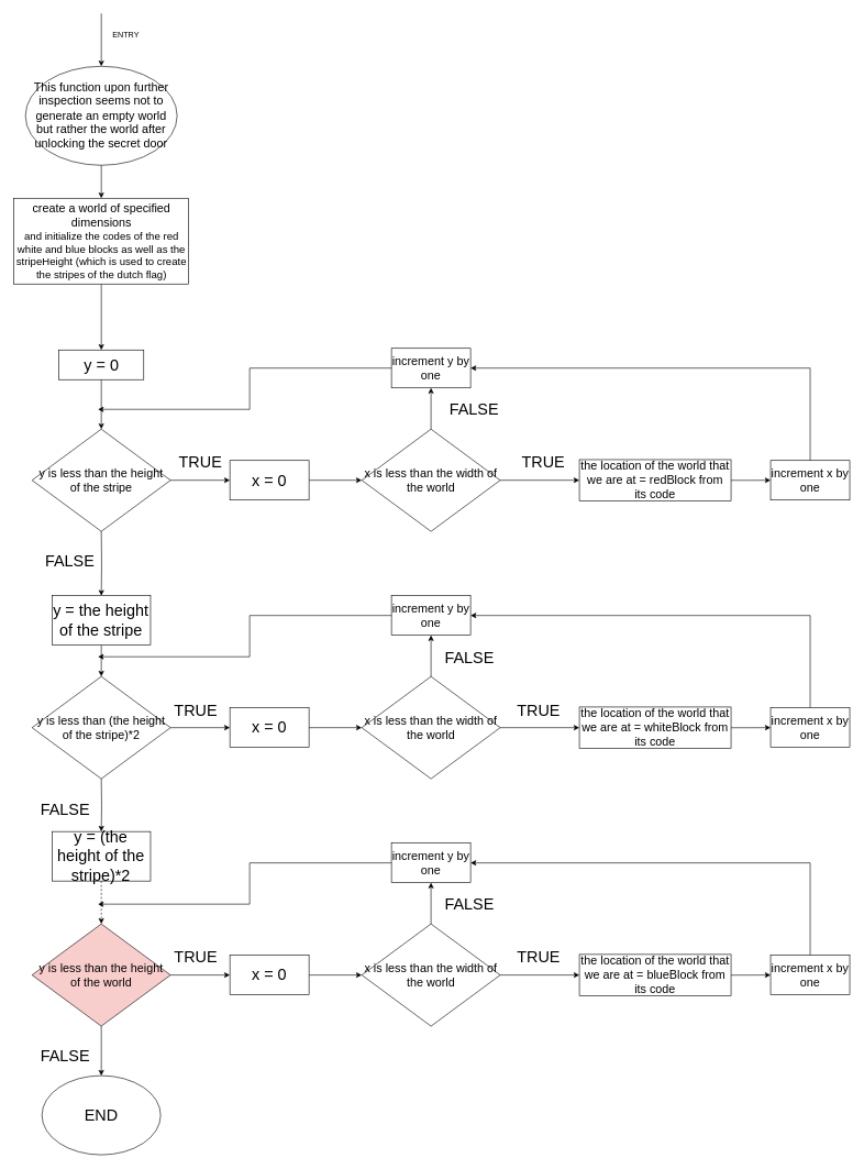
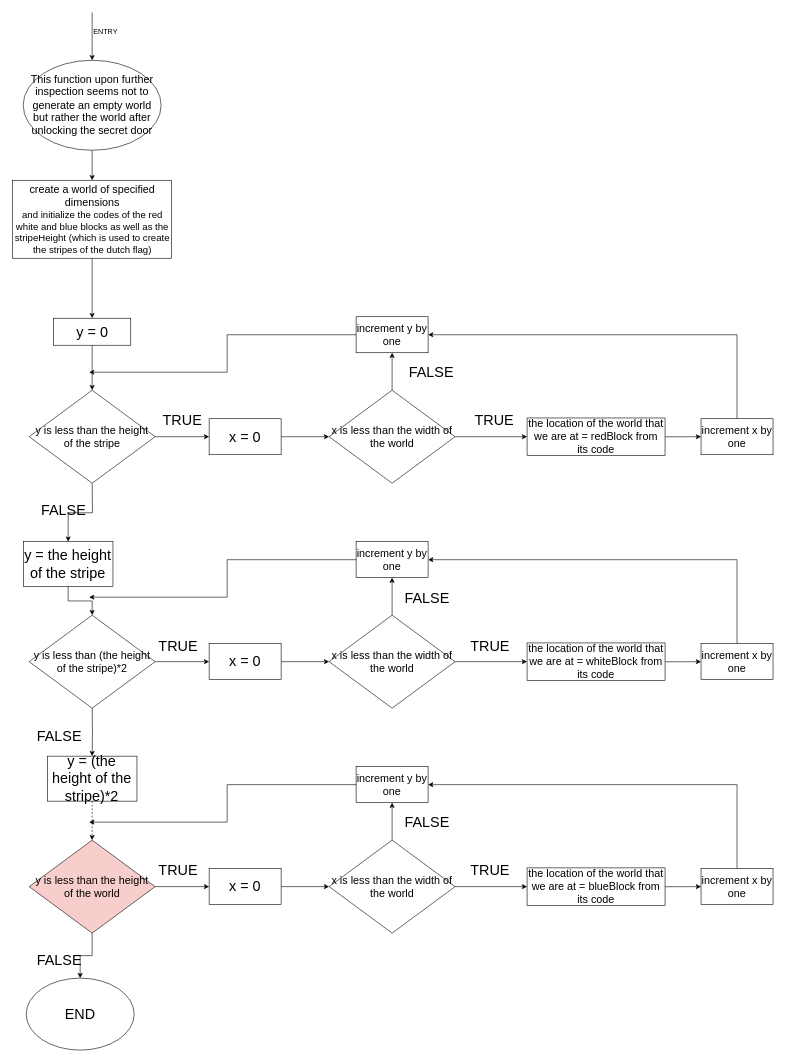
  <mxCell id="0" />
  <mxCell id="1" parent="0" />
- <mxCell id="2" value="ENTRY" style="text;html=1;align=center;verticalAlign=middle;resizable=0;points=[];autosize=1;strokeColor=none;fillColor=none;" vertex="1" parent="1"><mxGeometry x="155" y="38" width="70" height="30" as="geometry" /></mxCell>
+ <mxCell id="2" value="ENTRY" style="text;html=1;align=center;verticalAlign=middle;resizable=0;points=[];autosize=1;strokeColor=none;fillColor=none;" vertex="1" parent="1"><mxGeometry x="140" y="38" width="70" height="30" as="geometry" /></mxCell>
  <mxCell id="3" value="" style="edgeStyle=orthogonalEdgeStyle;rounded=0;orthogonalLoop=1;jettySize=auto;html=1;" edge="1" parent="1" source="4" target="7"><mxGeometry relative="1" as="geometry" /></mxCell>
  <mxCell id="4" value="&lt;font style=&quot;font-size: 18px;&quot;&gt;This function upon further inspection seems not to generate an empty world but rather the world after unlocking the secret door&lt;/font&gt;" style="ellipse;whiteSpace=wrap;html=1;" vertex="1" parent="1"><mxGeometry x="38" y="100" width="230" height="150" as="geometry" /></mxCell>
  <mxCell id="5" value="" style="endArrow=classic;html=1;rounded=0;entryX=0.5;entryY=0;entryDx=0;entryDy=0;" edge="1" parent="1" target="4"><mxGeometry width="50" height="50" relative="1" as="geometry"><mxPoint x="153" y="20" as="sourcePoint" /><mxPoint x="308" y="300" as="targetPoint" /></mxGeometry></mxCell>
  <mxCell id="6" value="" style="edgeStyle=orthogonalEdgeStyle;rounded=0;orthogonalLoop=1;jettySize=auto;html=1;" edge="1" parent="1" source="7" target="11"><mxGeometry relative="1" as="geometry" /></mxCell>
  <mxCell id="7" value="&lt;div&gt;&lt;font style=&quot;font-size: 18px;&quot;&gt;create a world of specified dimensions&lt;/font&gt;&lt;/div&gt;&lt;div&gt;&lt;font size=&quot;3&quot;&gt;and initialize the codes of the red white and blue blocks as well as the stripeHeight (which is used to create the stripes of the dutch flag)&lt;/font&gt;&lt;br&gt;&lt;/div&gt;" style="rounded=0;whiteSpace=wrap;html=1;" vertex="1" parent="1"><mxGeometry x="20.5" y="300" width="265" height="130" as="geometry" /></mxCell>
  <mxCell id="8" value="" style="edgeStyle=orthogonalEdgeStyle;rounded=0;orthogonalLoop=1;jettySize=auto;html=1;" edge="1" parent="1" source="9" target="13"><mxGeometry relative="1" as="geometry" /></mxCell>
  <mxCell id="9" value="&lt;font style=&quot;font-size: 18px;&quot;&gt;y is less than the height of the stripe&lt;/font&gt;" style="rhombus;whiteSpace=wrap;html=1;" vertex="1" parent="1"><mxGeometry x="48" y="650" width="210" height="155" as="geometry" /></mxCell>
  <mxCell id="10" value="" style="edgeStyle=orthogonalEdgeStyle;rounded=0;orthogonalLoop=1;jettySize=auto;html=1;" edge="1" parent="1" source="11" target="9"><mxGeometry relative="1" as="geometry" /></mxCell>
  <mxCell id="11" value="&lt;font style=&quot;font-size: 24px;&quot;&gt;y = 0&lt;/font&gt;" style="rounded=0;whiteSpace=wrap;html=1;" vertex="1" parent="1"><mxGeometry x="88.63" y="530" width="128.75" height="45" as="geometry" /></mxCell>
  <mxCell id="12" value="" style="edgeStyle=orthogonalEdgeStyle;rounded=0;orthogonalLoop=1;jettySize=auto;html=1;" edge="1" parent="1" source="13" target="16"><mxGeometry relative="1" as="geometry" /></mxCell>
  <mxCell id="13" value="&lt;font style=&quot;font-size: 24px;&quot;&gt;x = 0&lt;/font&gt;" style="rounded=0;whiteSpace=wrap;html=1;" vertex="1" parent="1"><mxGeometry x="348" y="697.5" width="120" height="60" as="geometry" /></mxCell>
  <mxCell id="14" style="edgeStyle=orthogonalEdgeStyle;rounded=0;orthogonalLoop=1;jettySize=auto;html=1;entryX=0;entryY=0.5;entryDx=0;entryDy=0;" edge="1" parent="1" source="16" target="18"><mxGeometry relative="1" as="geometry" /></mxCell>
  <mxCell id="15" value="" style="edgeStyle=orthogonalEdgeStyle;rounded=0;orthogonalLoop=1;jettySize=auto;html=1;" edge="1" parent="1" source="16" target="22"><mxGeometry relative="1" as="geometry" /></mxCell>
  <mxCell id="16" value="&lt;font style=&quot;font-size: 18px;&quot;&gt;x is less than the width of the world&lt;/font&gt;" style="rhombus;whiteSpace=wrap;html=1;" vertex="1" parent="1"><mxGeometry x="548" y="650" width="210" height="155" as="geometry" /></mxCell>
  <mxCell id="17" value="" style="edgeStyle=orthogonalEdgeStyle;rounded=0;orthogonalLoop=1;jettySize=auto;html=1;" edge="1" parent="1" source="18" target="20"><mxGeometry relative="1" as="geometry" /></mxCell>
  <mxCell id="18" value="&lt;font style=&quot;font-size: 18px;&quot;&gt;the location of the world that we are at = redBlock from its code&lt;/font&gt;" style="rounded=0;whiteSpace=wrap;html=1;" vertex="1" parent="1"><mxGeometry x="878" y="696.25" width="230" height="62.5" as="geometry" /></mxCell>
  <mxCell id="19" style="edgeStyle=orthogonalEdgeStyle;rounded=0;orthogonalLoop=1;jettySize=auto;html=1;entryX=1;entryY=0.5;entryDx=0;entryDy=0;" edge="1" parent="1" source="20" target="22"><mxGeometry relative="1" as="geometry"><Array as="points"><mxPoint x="1228" y="558" /></Array></mxGeometry></mxCell>
  <mxCell id="20" value="&lt;font style=&quot;font-size: 18px;&quot;&gt;increment x by one&lt;/font&gt;" style="rounded=0;whiteSpace=wrap;html=1;" vertex="1" parent="1"><mxGeometry x="1168" y="697.5" width="120" height="60" as="geometry" /></mxCell>
  <mxCell id="21" style="edgeStyle=orthogonalEdgeStyle;rounded=0;orthogonalLoop=1;jettySize=auto;html=1;" edge="1" parent="1" source="22"><mxGeometry relative="1" as="geometry"><mxPoint x="148" y="620" as="targetPoint" /><Array as="points"><mxPoint x="378" y="558" /><mxPoint x="378" y="620" /></Array></mxGeometry></mxCell>
  <mxCell id="22" value="&lt;font style=&quot;font-size: 18px;&quot;&gt;increment y by one&lt;/font&gt;" style="rounded=0;whiteSpace=wrap;html=1;" vertex="1" parent="1"><mxGeometry x="593" y="527.5" width="120" height="60" as="geometry" /></mxCell>
  <mxCell id="23" value="" style="edgeStyle=orthogonalEdgeStyle;rounded=0;orthogonalLoop=1;jettySize=auto;html=1;" edge="1" parent="1" target="27"><mxGeometry relative="1" as="geometry"><mxPoint x="153" y="805" as="sourcePoint" /></mxGeometry></mxCell>
  <mxCell id="24" value="" style="edgeStyle=orthogonalEdgeStyle;rounded=0;orthogonalLoop=1;jettySize=auto;html=1;" edge="1" parent="1" source="25" target="29"><mxGeometry relative="1" as="geometry" /></mxCell>
  <mxCell id="25" value="&lt;font style=&quot;font-size: 18px;&quot;&gt;y is less than (the height of the stripe)*2&lt;/font&gt;" style="rhombus;whiteSpace=wrap;html=1;" vertex="1" parent="1"><mxGeometry x="48" y="1025" width="210" height="155" as="geometry" /></mxCell>
  <mxCell id="26" value="" style="edgeStyle=orthogonalEdgeStyle;rounded=0;orthogonalLoop=1;jettySize=auto;html=1;" edge="1" parent="1" source="27" target="25"><mxGeometry relative="1" as="geometry" /></mxCell>
- <mxCell id="27" value="&lt;font style=&quot;font-size: 24px;&quot;&gt;y = the height of the stripe&lt;br&gt;&lt;/font&gt;" style="rounded=0;whiteSpace=wrap;html=1;" vertex="1" parent="1"><mxGeometry x="78.32" y="902.5" width="149.37" height="75" as="geometry" /></mxCell>
+ <mxCell id="27" value="&lt;font style=&quot;font-size: 24px;&quot;&gt;y = the height of the stripe&lt;br&gt;&lt;/font&gt;" style="rounded=0;whiteSpace=wrap;html=1;" vertex="1" parent="1"><mxGeometry x="38.32" y="902.5" width="149.37" height="75" as="geometry" /></mxCell>
  <mxCell id="28" value="" style="edgeStyle=orthogonalEdgeStyle;rounded=0;orthogonalLoop=1;jettySize=auto;html=1;" edge="1" parent="1" source="29" target="32"><mxGeometry relative="1" as="geometry" /></mxCell>
  <mxCell id="29" value="&lt;font style=&quot;font-size: 24px;&quot;&gt;x = 0&lt;/font&gt;" style="rounded=0;whiteSpace=wrap;html=1;" vertex="1" parent="1"><mxGeometry x="348" y="1072.5" width="120" height="60" as="geometry" /></mxCell>
  <mxCell id="30" style="edgeStyle=orthogonalEdgeStyle;rounded=0;orthogonalLoop=1;jettySize=auto;html=1;entryX=0;entryY=0.5;entryDx=0;entryDy=0;" edge="1" parent="1" source="32" target="34"><mxGeometry relative="1" as="geometry" /></mxCell>
  <mxCell id="31" value="" style="edgeStyle=orthogonalEdgeStyle;rounded=0;orthogonalLoop=1;jettySize=auto;html=1;" edge="1" parent="1" source="32" target="38"><mxGeometry relative="1" as="geometry" /></mxCell>
  <mxCell id="32" value="&lt;font style=&quot;font-size: 18px;&quot;&gt;x is less than the width of the world&lt;/font&gt;" style="rhombus;whiteSpace=wrap;html=1;" vertex="1" parent="1"><mxGeometry x="548" y="1025" width="210" height="155" as="geometry" /></mxCell>
  <mxCell id="33" value="" style="edgeStyle=orthogonalEdgeStyle;rounded=0;orthogonalLoop=1;jettySize=auto;html=1;" edge="1" parent="1" source="34" target="36"><mxGeometry relative="1" as="geometry" /></mxCell>
  <mxCell id="34" value="&lt;font style=&quot;font-size: 18px;&quot;&gt;the location of the world that we are at = whiteBlock from its code&lt;/font&gt;" style="rounded=0;whiteSpace=wrap;html=1;" vertex="1" parent="1"><mxGeometry x="878" y="1071.25" width="230" height="62.5" as="geometry" /></mxCell>
  <mxCell id="35" style="edgeStyle=orthogonalEdgeStyle;rounded=0;orthogonalLoop=1;jettySize=auto;html=1;entryX=1;entryY=0.5;entryDx=0;entryDy=0;" edge="1" parent="1" source="36" target="38"><mxGeometry relative="1" as="geometry"><Array as="points"><mxPoint x="1228" y="933" /></Array></mxGeometry></mxCell>
  <mxCell id="36" value="&lt;font style=&quot;font-size: 18px;&quot;&gt;increment x by one&lt;/font&gt;" style="rounded=0;whiteSpace=wrap;html=1;" vertex="1" parent="1"><mxGeometry x="1168" y="1072.5" width="120" height="60" as="geometry" /></mxCell>
  <mxCell id="37" style="edgeStyle=orthogonalEdgeStyle;rounded=0;orthogonalLoop=1;jettySize=auto;html=1;" edge="1" parent="1" source="38"><mxGeometry relative="1" as="geometry"><mxPoint x="148" y="995" as="targetPoint" /><Array as="points"><mxPoint x="378" y="933" /><mxPoint x="378" y="995" /></Array></mxGeometry></mxCell>
  <mxCell id="38" value="&lt;font style=&quot;font-size: 18px;&quot;&gt;increment y by one&lt;/font&gt;" style="rounded=0;whiteSpace=wrap;html=1;" vertex="1" parent="1"><mxGeometry x="593" y="902.5" width="120" height="60" as="geometry" /></mxCell>
  <mxCell id="39" value="" style="edgeStyle=orthogonalEdgeStyle;rounded=0;orthogonalLoop=1;jettySize=auto;html=1;" edge="1" parent="1" target="44"><mxGeometry relative="1" as="geometry"><mxPoint x="153" y="1180" as="sourcePoint" /></mxGeometry></mxCell>
  <mxCell id="40" value="" style="edgeStyle=orthogonalEdgeStyle;rounded=0;orthogonalLoop=1;jettySize=auto;html=1;" edge="1" parent="1" source="42" target="46"><mxGeometry relative="1" as="geometry" /></mxCell>
  <mxCell id="41" value="" style="edgeStyle=orthogonalEdgeStyle;rounded=0;orthogonalLoop=1;jettySize=auto;html=1;" edge="1" parent="1" source="42" target="56"><mxGeometry relative="1" as="geometry" /></mxCell>
  <mxCell id="42" value="&lt;font style=&quot;font-size: 18px;&quot;&gt;y is less than the height of the world&lt;br&gt;&lt;/font&gt;" style="rhombus;whiteSpace=wrap;html=1;fillColor=#f8cecc;" vertex="1" parent="1"><mxGeometry x="48" y="1400" width="210" height="155" as="geometry" /></mxCell>
  <mxCell id="43" value="" style="edgeStyle=orthogonalEdgeStyle;rounded=0;orthogonalLoop=1;jettySize=auto;html=1;dashed=1;" edge="1" parent="1" source="44" target="42"><mxGeometry relative="1" as="geometry" /></mxCell>
  <mxCell id="44" value="&lt;font style=&quot;font-size: 24px;&quot;&gt;y = (the height of the stripe)*2&lt;br&gt;&lt;/font&gt;" style="rounded=0;whiteSpace=wrap;html=1;" vertex="1" parent="1"><mxGeometry x="78.32" y="1260" width="149.37" height="75" as="geometry" /></mxCell>
  <mxCell id="45" value="" style="edgeStyle=orthogonalEdgeStyle;rounded=0;orthogonalLoop=1;jettySize=auto;html=1;" edge="1" parent="1" source="46" target="49"><mxGeometry relative="1" as="geometry" /></mxCell>
  <mxCell id="46" value="&lt;font style=&quot;font-size: 24px;&quot;&gt;x = 0&lt;/font&gt;" style="rounded=0;whiteSpace=wrap;html=1;" vertex="1" parent="1"><mxGeometry x="348" y="1447.5" width="120" height="60" as="geometry" /></mxCell>
  <mxCell id="47" style="edgeStyle=orthogonalEdgeStyle;rounded=0;orthogonalLoop=1;jettySize=auto;html=1;entryX=0;entryY=0.5;entryDx=0;entryDy=0;" edge="1" parent="1" source="49" target="51"><mxGeometry relative="1" as="geometry" /></mxCell>
  <mxCell id="48" value="" style="edgeStyle=orthogonalEdgeStyle;rounded=0;orthogonalLoop=1;jettySize=auto;html=1;" edge="1" parent="1" source="49" target="55"><mxGeometry relative="1" as="geometry" /></mxCell>
  <mxCell id="49" value="&lt;font style=&quot;font-size: 18px;&quot;&gt;x is less than the width of the world&lt;/font&gt;" style="rhombus;whiteSpace=wrap;html=1;" vertex="1" parent="1"><mxGeometry x="548" y="1400" width="210" height="155" as="geometry" /></mxCell>
  <mxCell id="50" value="" style="edgeStyle=orthogonalEdgeStyle;rounded=0;orthogonalLoop=1;jettySize=auto;html=1;" edge="1" parent="1" source="51" target="53"><mxGeometry relative="1" as="geometry" /></mxCell>
  <mxCell id="51" value="&lt;font style=&quot;font-size: 18px;&quot;&gt;the location of the world that we are at = blueBlock from its code&lt;/font&gt;" style="rounded=0;whiteSpace=wrap;html=1;" vertex="1" parent="1"><mxGeometry x="878" y="1446.25" width="230" height="62.5" as="geometry" /></mxCell>
  <mxCell id="52" style="edgeStyle=orthogonalEdgeStyle;rounded=0;orthogonalLoop=1;jettySize=auto;html=1;entryX=1;entryY=0.5;entryDx=0;entryDy=0;" edge="1" parent="1" source="53" target="55"><mxGeometry relative="1" as="geometry"><Array as="points"><mxPoint x="1228" y="1308" /></Array></mxGeometry></mxCell>
  <mxCell id="53" value="&lt;font style=&quot;font-size: 18px;&quot;&gt;increment x by one&lt;/font&gt;" style="rounded=0;whiteSpace=wrap;html=1;" vertex="1" parent="1"><mxGeometry x="1168" y="1447.5" width="120" height="60" as="geometry" /></mxCell>
  <mxCell id="54" style="edgeStyle=orthogonalEdgeStyle;rounded=0;orthogonalLoop=1;jettySize=auto;html=1;" edge="1" parent="1" source="55"><mxGeometry relative="1" as="geometry"><mxPoint x="148" y="1370" as="targetPoint" /><Array as="points"><mxPoint x="378" y="1308" /><mxPoint x="378" y="1370" /></Array></mxGeometry></mxCell>
  <mxCell id="55" value="&lt;font style=&quot;font-size: 18px;&quot;&gt;increment y by one&lt;/font&gt;" style="rounded=0;whiteSpace=wrap;html=1;" vertex="1" parent="1"><mxGeometry x="593" y="1277.5" width="120" height="60" as="geometry" /></mxCell>
- <mxCell id="56" value="&lt;font style=&quot;font-size: 24px;&quot;&gt;END&lt;/font&gt;" style="ellipse;whiteSpace=wrap;html=1;" vertex="1" parent="1"><mxGeometry x="63.01" y="1630" width="180" height="120" as="geometry" /></mxCell>
+ <mxCell id="56" value="&lt;font style=&quot;font-size: 24px;&quot;&gt;END&lt;/font&gt;" style="ellipse;whiteSpace=wrap;html=1;" vertex="1" parent="1"><mxGeometry x="43.01" y="1630" width="180" height="120" as="geometry" /></mxCell>
  <mxCell id="57" value="&lt;font style=&quot;font-size: 24px;&quot;&gt;TRUE&lt;/font&gt;" style="text;html=1;align=center;verticalAlign=middle;resizable=0;points=[];autosize=1;strokeColor=none;fillColor=none;" vertex="1" parent="1"><mxGeometry x="258" y="680" width="90" height="40" as="geometry" /></mxCell>
  <mxCell id="58" value="&lt;font style=&quot;font-size: 24px;&quot;&gt;TRUE&lt;/font&gt;" style="text;html=1;align=center;verticalAlign=middle;resizable=0;points=[];autosize=1;strokeColor=none;fillColor=none;" vertex="1" parent="1"><mxGeometry x="778" y="680" width="90" height="40" as="geometry" /></mxCell>
  <mxCell id="59" value="&lt;font style=&quot;font-size: 24px;&quot;&gt;FALSE&lt;/font&gt;" style="text;html=1;align=center;verticalAlign=middle;resizable=0;points=[];autosize=1;strokeColor=none;fillColor=none;" vertex="1" parent="1"><mxGeometry x="668" y="600" width="100" height="40" as="geometry" /></mxCell>
  <mxCell id="60" value="&lt;font style=&quot;font-size: 24px;&quot;&gt;FALSE&lt;/font&gt;" style="text;html=1;align=center;verticalAlign=middle;resizable=0;points=[];autosize=1;strokeColor=none;fillColor=none;" vertex="1" parent="1"><mxGeometry x="55" y="830" width="100" height="40" as="geometry" /></mxCell>
  <mxCell id="61" value="&lt;font style=&quot;font-size: 24px;&quot;&gt;TRUE&lt;/font&gt;" style="text;html=1;align=center;verticalAlign=middle;resizable=0;points=[];autosize=1;strokeColor=none;fillColor=none;" vertex="1" parent="1"><mxGeometry x="251" y="1057.5" width="90" height="40" as="geometry" /></mxCell>
  <mxCell id="62" value="&lt;font style=&quot;font-size: 24px;&quot;&gt;TRUE&lt;/font&gt;" style="text;html=1;align=center;verticalAlign=middle;resizable=0;points=[];autosize=1;strokeColor=none;fillColor=none;" vertex="1" parent="1"><mxGeometry x="771" y="1057.5" width="90" height="40" as="geometry" /></mxCell>
  <mxCell id="63" value="&lt;font style=&quot;font-size: 24px;&quot;&gt;FALSE&lt;/font&gt;" style="text;html=1;align=center;verticalAlign=middle;resizable=0;points=[];autosize=1;strokeColor=none;fillColor=none;" vertex="1" parent="1"><mxGeometry x="661" y="977.5" width="100" height="40" as="geometry" /></mxCell>
  <mxCell id="64" value="&lt;font style=&quot;font-size: 24px;&quot;&gt;FALSE&lt;/font&gt;" style="text;html=1;align=center;verticalAlign=middle;resizable=0;points=[];autosize=1;strokeColor=none;fillColor=none;" vertex="1" parent="1"><mxGeometry x="48" y="1207.5" width="100" height="40" as="geometry" /></mxCell>
  <mxCell id="65" value="&lt;font style=&quot;font-size: 24px;&quot;&gt;TRUE&lt;/font&gt;" style="text;html=1;align=center;verticalAlign=middle;resizable=0;points=[];autosize=1;strokeColor=none;fillColor=none;" vertex="1" parent="1"><mxGeometry x="251" y="1430" width="90" height="40" as="geometry" /></mxCell>
  <mxCell id="66" value="&lt;font style=&quot;font-size: 24px;&quot;&gt;TRUE&lt;/font&gt;" style="text;html=1;align=center;verticalAlign=middle;resizable=0;points=[];autosize=1;strokeColor=none;fillColor=none;" vertex="1" parent="1"><mxGeometry x="771" y="1430" width="90" height="40" as="geometry" /></mxCell>
  <mxCell id="67" value="&lt;font style=&quot;font-size: 24px;&quot;&gt;FALSE&lt;/font&gt;" style="text;html=1;align=center;verticalAlign=middle;resizable=0;points=[];autosize=1;strokeColor=none;fillColor=none;" vertex="1" parent="1"><mxGeometry x="661" y="1350" width="100" height="40" as="geometry" /></mxCell>
  <mxCell id="68" value="&lt;font style=&quot;font-size: 24px;&quot;&gt;FALSE&lt;/font&gt;" style="text;html=1;align=center;verticalAlign=middle;resizable=0;points=[];autosize=1;strokeColor=none;fillColor=none;" vertex="1" parent="1"><mxGeometry x="48" y="1580" width="100" height="40" as="geometry" /></mxCell>
